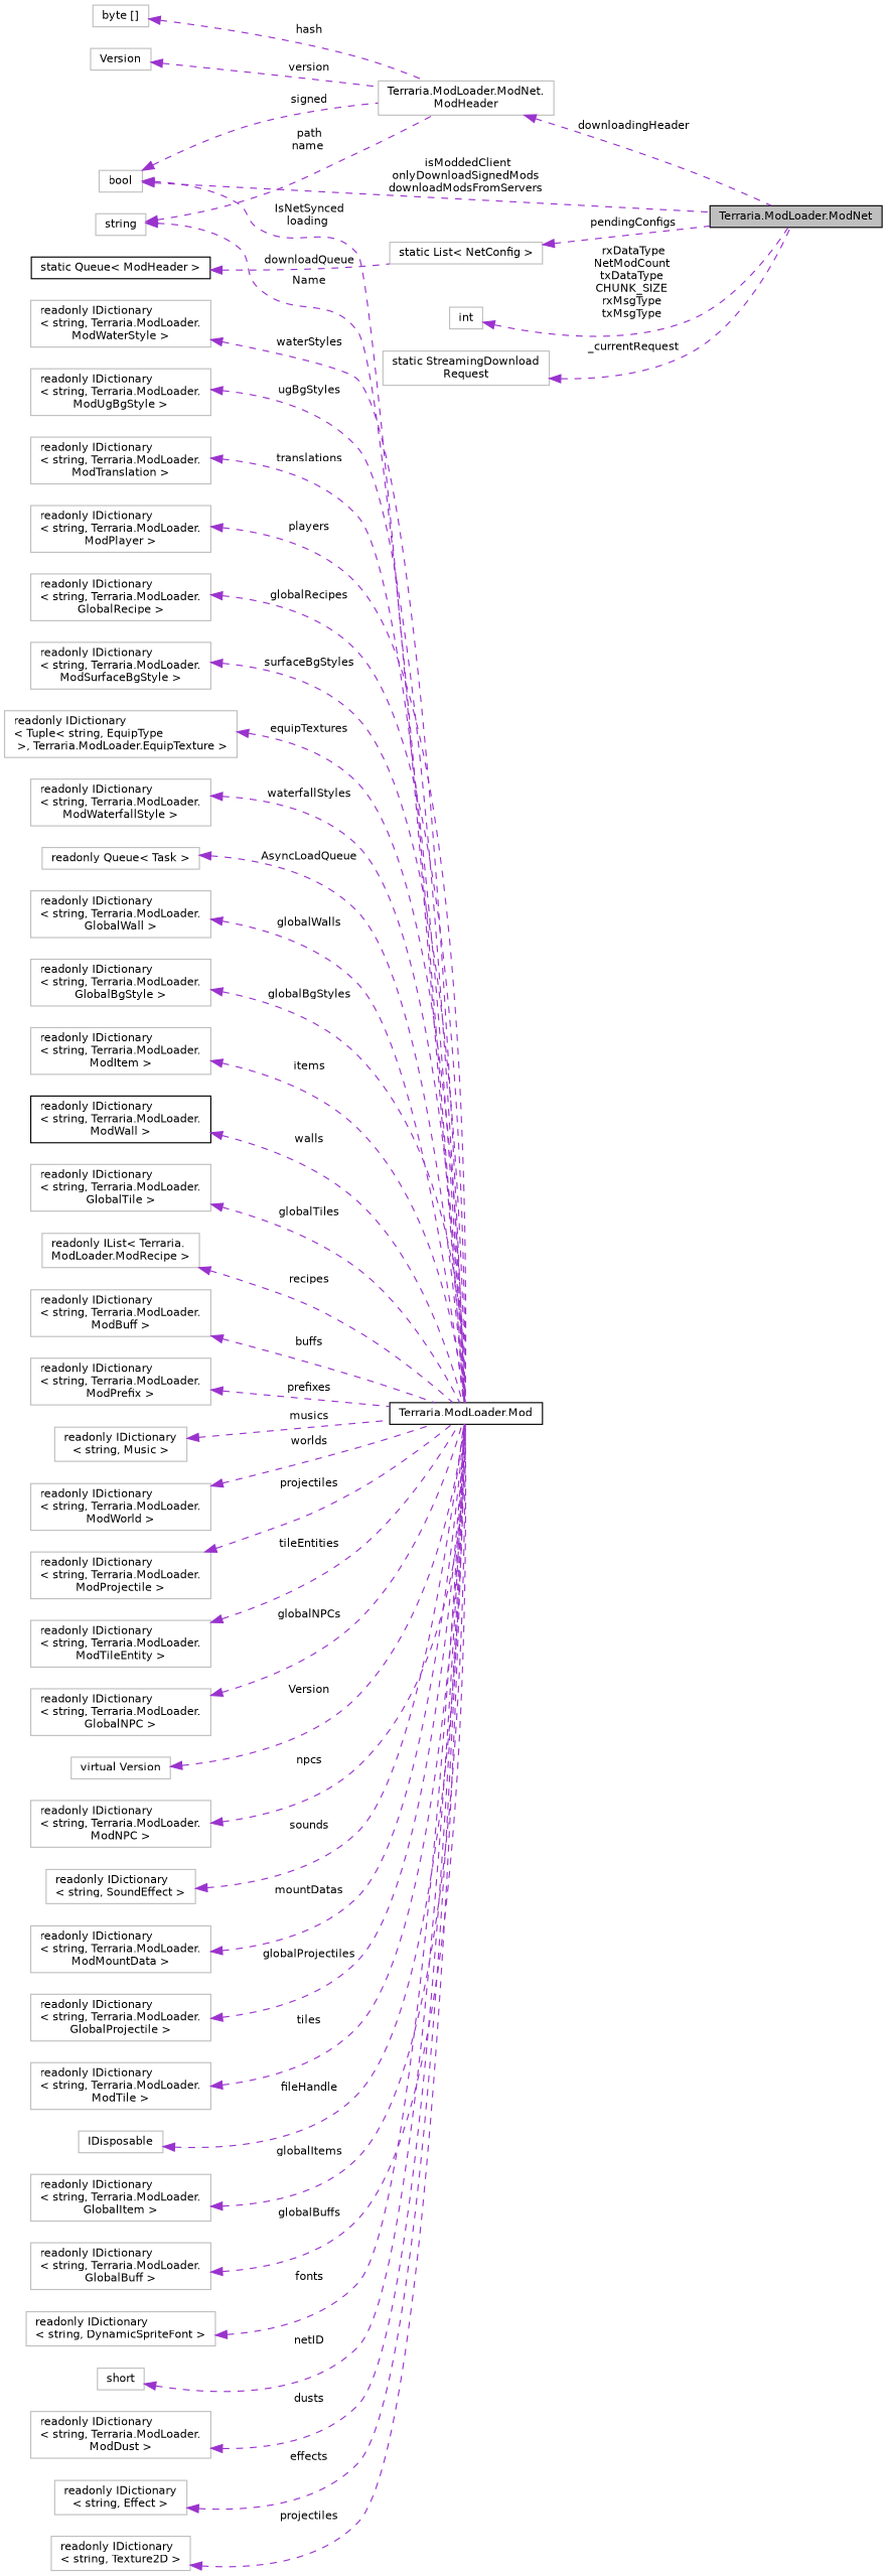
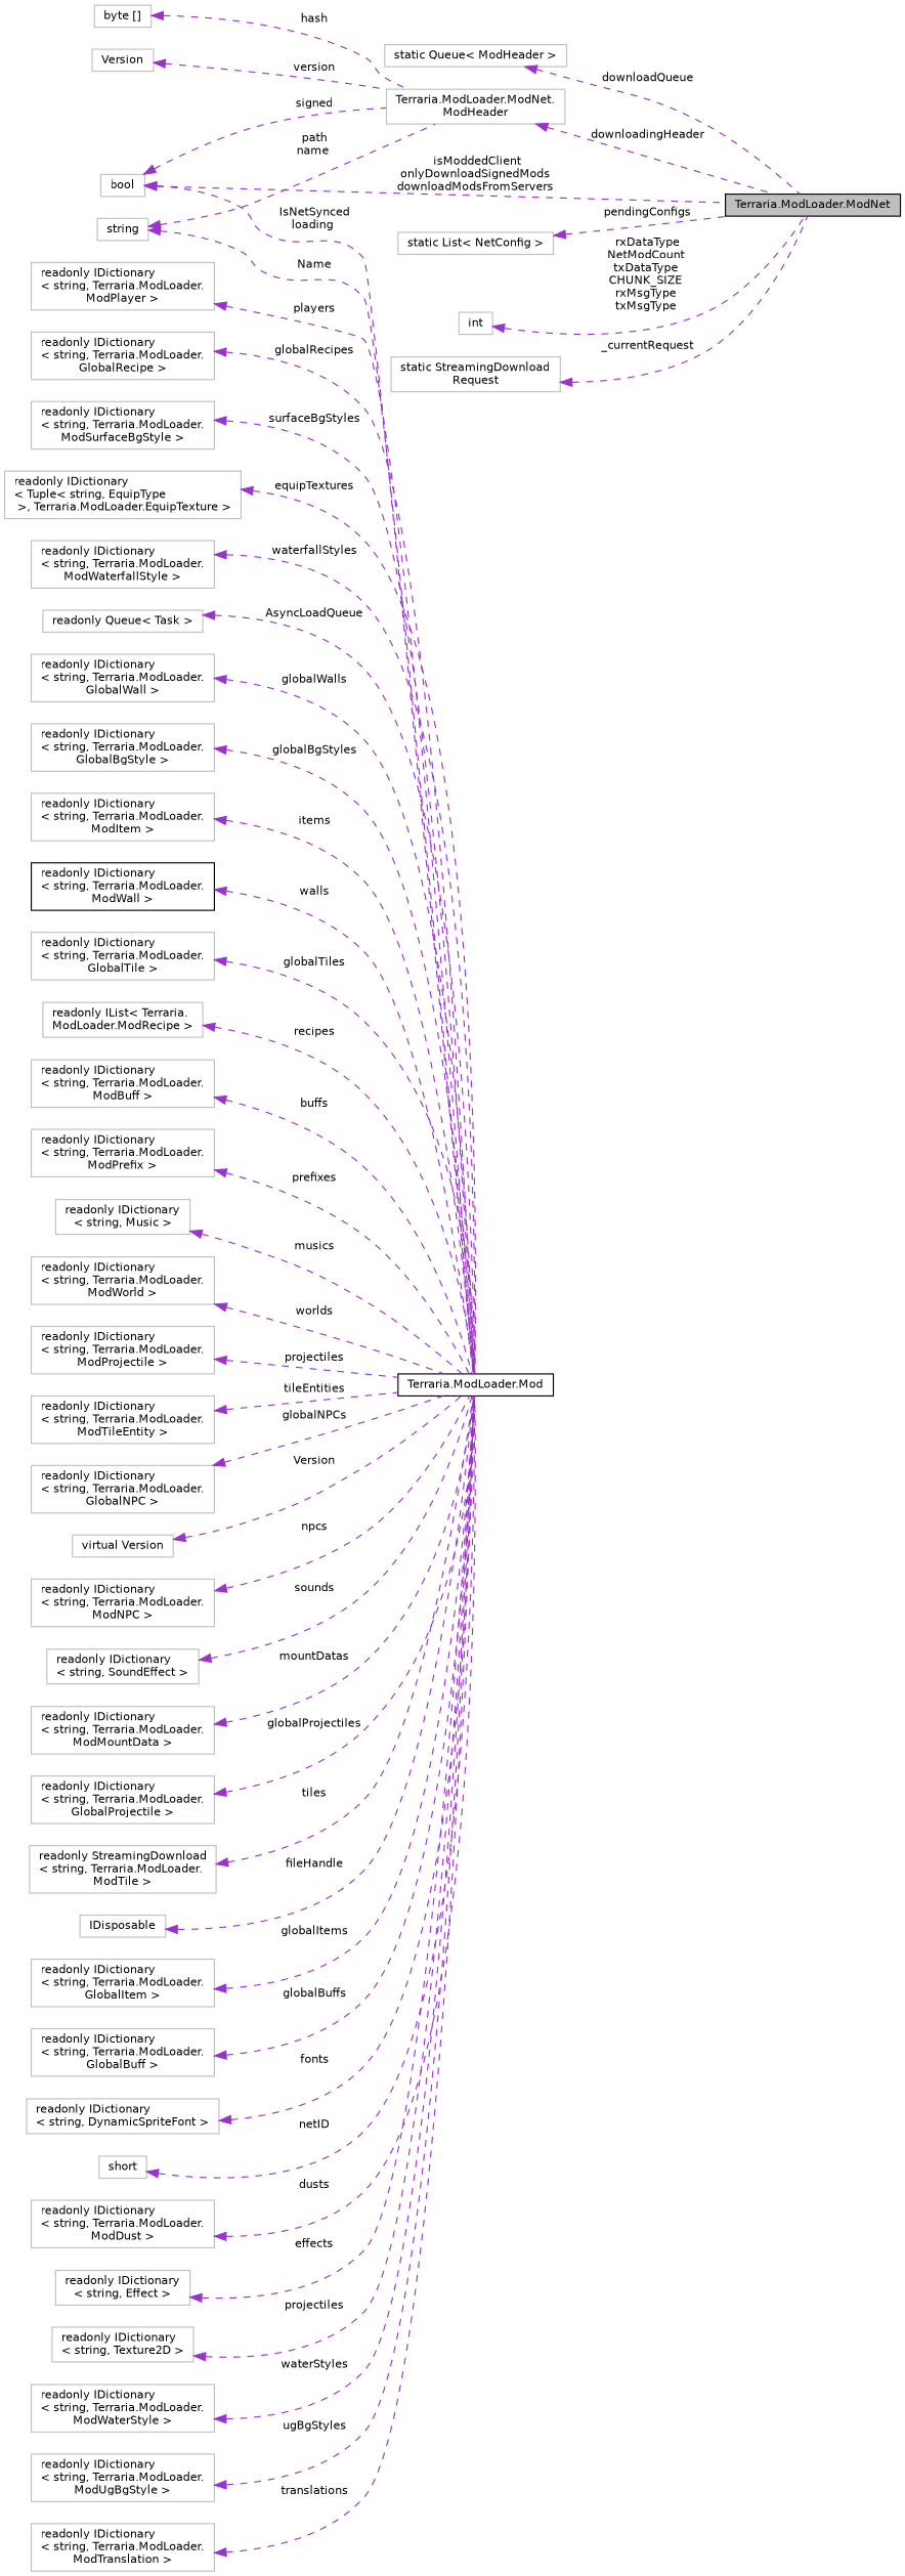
  digraph {
    rankdir=LR
    node [color=grey75 fillcolor=white fontname=Helvetica fontsize=10 shape=record style=filled]
    edge [color=darkorchid3 dir=back fontname=Helvetica fontsize=10 labelfontname=Helvetica labelfontsize=10 style=dashed]
    n1 [color=black fillcolor=grey75 fontcolor=black height=0.2 label="Terraria.ModLoader.ModNet" width=0.4]
-   n2 [color=black height=0.2 label="static Queue\< ModHeader \>" width=0.4]
+   n2 [height=0.2 label="static Queue\< ModHeader \>" width=0.4]
    n3 [height=0.2 label="Terraria.ModLoader.ModNet.\lModHeader" width=0.4]
    n4 [height=0.2 label=string width=0.4]
    n5 [color=black height=0.2 label="Terraria.ModLoader.Mod" width=0.4]
    n6 [height=0.2 label="byte []" width=0.4]
    n7 [height=0.2 label=bool width=0.4]
    n8 [height=0.2 label=Version width=0.4]
    n9 [height=0.2 label="readonly IDictionary\l\< string, Terraria.ModLoader.\lModWorld \>" width=0.4]
    n10 [height=0.2 label="readonly IDictionary\l\< string, Terraria.ModLoader.\lModProjectile \>" width=0.4]
    n11 [height=0.2 label="readonly IDictionary\l\< string, Terraria.ModLoader.\lModTileEntity \>" width=0.4]
    n12 [height=0.2 label="readonly IDictionary\l\< string, Terraria.ModLoader.\lGlobalNPC \>" width=0.4]
    n13 [height=0.2 label="virtual Version" width=0.4]
    n14 [height=0.2 label="readonly IDictionary\l\< string, Terraria.ModLoader.\lModNPC \>" width=0.4]
    n15 [height=0.2 label="readonly IDictionary\l\< string, SoundEffect \>" width=0.4]
    n16 [height=0.2 label="readonly IDictionary\l\< string, Terraria.ModLoader.\lModMountData \>" width=0.4]
    n17 [height=0.2 label="readonly IDictionary\l\< string, Terraria.ModLoader.\lGlobalProjectile \>" width=0.4]
-   n18 [height=0.2 label="readonly IDictionary\l\< string, Terraria.ModLoader.\lModTile \>" width=0.4]
+   n18 [height=0.2 label="readonly StreamingDownload\l\< string, Terraria.ModLoader.\lModTile \>" width=0.4]
    n19 [height=0.2 label=IDisposable width=0.4]
    n20 [height=0.2 label="readonly IDictionary\l\< string, Terraria.ModLoader.\lGlobalItem \>" width=0.4]
    n21 [height=0.2 label="readonly IDictionary\l\< string, Terraria.ModLoader.\lGlobalBuff \>" width=0.4]
    n22 [height=0.2 label="readonly IDictionary\l\< string, DynamicSpriteFont \>" width=0.4]
    n23 [height=0.2 label=short width=0.4]
    n24 [height=0.2 label="readonly IDictionary\l\< string, Terraria.ModLoader.\lModDust \>" width=0.4]
    n25 [height=0.2 label="readonly IDictionary\l\< string, Effect \>" width=0.4]
    n26 [height=0.2 label="readonly IDictionary\l\< string, Texture2D \>" width=0.4]
    n27 [height=0.2 label="readonly IDictionary\l\< string, Terraria.ModLoader.\lModWaterStyle \>" width=0.4]
    n28 [height=0.2 label="readonly IDictionary\l\< string, Terraria.ModLoader.\lModUgBgStyle \>" width=0.4]
    n29 [height=0.2 label="readonly IDictionary\l\< string, Terraria.ModLoader.\lModTranslation \>" width=0.4]
    n30 [height=0.2 label="readonly IDictionary\l\< string, Terraria.ModLoader.\lModPlayer \>" width=0.4]
    n31 [height=0.2 label="readonly IDictionary\l\< string, Terraria.ModLoader.\lGlobalRecipe \>" width=0.4]
    n32 [height=0.2 label="readonly IDictionary\l\< string, Terraria.ModLoader.\lModSurfaceBgStyle \>" width=0.4]
    n33 [height=0.2 label="readonly IDictionary\l\< Tuple\< string, EquipType\l \>, Terraria.ModLoader.EquipTexture \>" width=0.4]
    n34 [height=0.2 label="readonly IDictionary\l\< string, Terraria.ModLoader.\lModWaterfallStyle \>" width=0.4]
    n35 [height=0.2 label="readonly Queue\< Task \>" width=0.4]
    n36 [height=0.2 label="readonly IDictionary\l\< string, Terraria.ModLoader.\lGlobalWall \>" width=0.4]
    n37 [height=0.2 label="readonly IDictionary\l\< string, Terraria.ModLoader.\lGlobalBgStyle \>" width=0.4]
    n38 [height=0.2 label="readonly IDictionary\l\< string, Terraria.ModLoader.\lModItem \>" width=0.4]
    n39 [color=black height=0.2 label="readonly IDictionary\l\< string, Terraria.ModLoader.\lModWall \>" width=0.4]
    n40 [height=0.2 label="readonly IDictionary\l\< string, Terraria.ModLoader.\lGlobalTile \>" width=0.4]
    n41 [height=0.2 label="readonly IList\< Terraria.\lModLoader.ModRecipe \>" width=0.4]
    n42 [height=0.2 label="readonly IDictionary\l\< string, Terraria.ModLoader.\lModBuff \>" width=0.4]
    n43 [height=0.2 label="readonly IDictionary\l\< string, Terraria.ModLoader.\lModPrefix \>" width=0.4]
    n44 [height=0.2 label="readonly IDictionary\l\< string, Music \>" width=0.4]
    n45 [height=0.2 label="static List\< NetConfig \>" width=0.4]
    n46 [height=0.2 label=int width=0.4]
    n47 [height=0.2 label="static StreamingDownload\lRequest" width=0.4]
-   n2 -> n45 [label=" downloadQueue"]
+   n2 -> n1 [label=" downloadQueue"]
    n3 -> n1 [label=" downloadingHeader"]
    n4 -> n3 [label=" path\nname"]
    n4 -> n5 [label=" Name"]
    n6 -> n3 [label=" hash"]
    n7 -> n1 [label=" isModdedClient\nonlyDownloadSignedMods\ndownloadModsFromServers"]
    n7 -> n3 [label=" signed"]
    n7 -> n5 [label=" IsNetSynced\nloading"]
    n8 -> n3 [label=" version"]
    n9 -> n5 [label=" worlds"]
    n10 -> n5 [label=" projectiles"]
    n11 -> n5 [label=" tileEntities"]
    n12 -> n5 [label=" globalNPCs"]
    n13 -> n5 [label=" Version"]
    n14 -> n5 [label=" npcs"]
    n15 -> n5 [label=" sounds"]
    n16 -> n5 [label=" mountDatas"]
    n17 -> n5 [label=" globalProjectiles"]
    n18 -> n5 [label=" tiles"]
    n19 -> n5 [label=" fileHandle"]
    n20 -> n5 [label=" globalItems"]
    n21 -> n5 [label=" globalBuffs"]
    n22 -> n5 [label=" fonts"]
    n23 -> n5 [label=" netID"]
    n24 -> n5 [label=" dusts"]
    n25 -> n5 [label=" effects"]
    n26 -> n5 [label=" projectiles"]
    n27 -> n5 [label=" waterStyles"]
    n28 -> n5 [label=" ugBgStyles"]
    n29 -> n5 [label=" translations"]
    n30 -> n5 [label=" players"]
    n31 -> n5 [label=" globalRecipes"]
    n32 -> n5 [label=" surfaceBgStyles"]
    n33 -> n5 [label=" equipTextures"]
    n34 -> n5 [label=" waterfallStyles"]
    n35 -> n5 [label=" AsyncLoadQueue"]
    n36 -> n5 [label=" globalWalls"]
    n37 -> n5 [label=" globalBgStyles"]
    n38 -> n5 [label=" items"]
    n39 -> n5 [label=" walls"]
    n40 -> n5 [label=" globalTiles"]
    n41 -> n5 [label=" recipes"]
    n42 -> n5 [label=" buffs"]
    n43 -> n5 [label=" prefixes"]
    n44 -> n5 [label=" musics"]
    n45 -> n1 [label=" pendingConfigs"]
    n46 -> n1 [label=" rxDataType\nNetModCount\ntxDataType\nCHUNK_SIZE\nrxMsgType\ntxMsgType"]
    n47 -> n1 [label=" _currentRequest"]
  }
